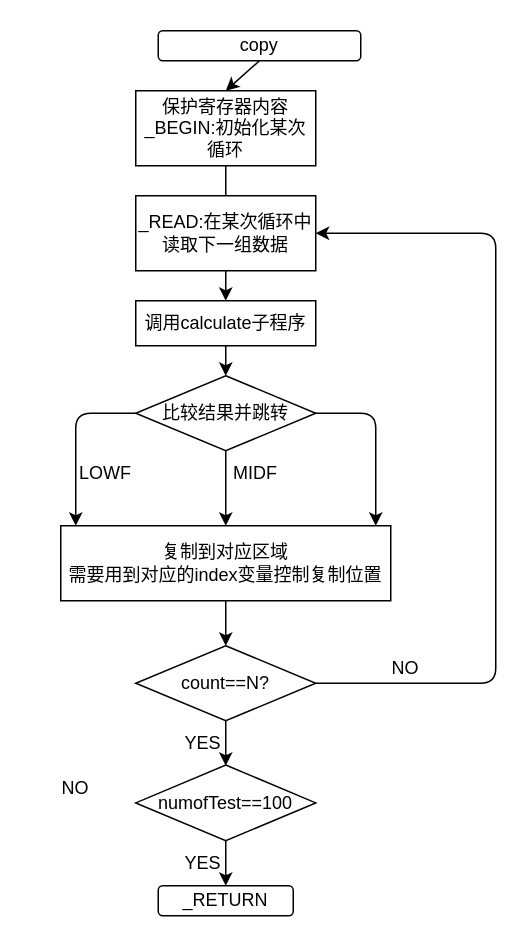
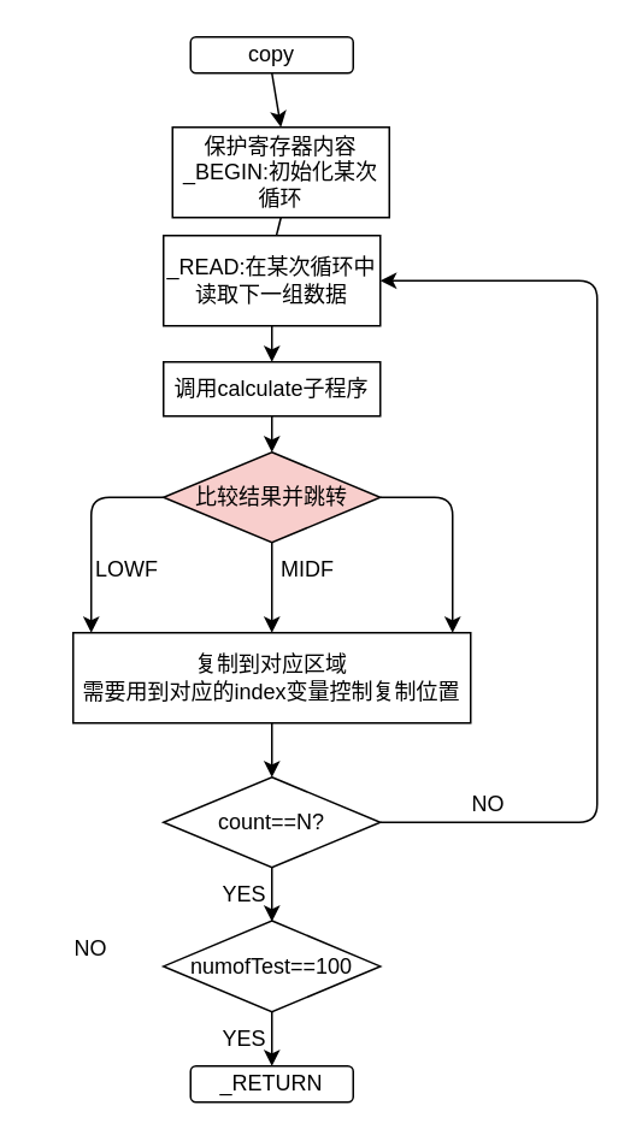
  <mxCell id="0" />
  <mxCell id="1" parent="0" />
  <mxCell id="2" value="YES" style="text;html=1;strokeColor=none;fillColor=none;align=center;verticalAlign=middle;whiteSpace=wrap;rounded=0;" vertex="1" parent="1"><mxGeometry x="105" y="560" width="60" height="30" as="geometry" /></mxCell>
  <mxCell id="3" style="edgeStyle=none;html=1;exitX=0.5;exitY=1;exitDx=0;exitDy=0;entryX=0.5;entryY=0;entryDx=0;entryDy=0;" parent="1" source="4" target="6" edge="1"><mxGeometry relative="1" as="geometry"><mxPoint x="150" y="110" as="targetPoint" /></mxGeometry></mxCell>
- <mxCell id="4" value="copy" style="rounded=1;whiteSpace=wrap;html=1;" parent="1" vertex="1"><mxGeometry x="105" y="20" width="135" height="20" as="geometry" /></mxCell>
+ <mxCell id="4" value="copy" style="rounded=1;whiteSpace=wrap;html=1;" parent="1" vertex="1"><mxGeometry x="105" y="20" width="90" height="20" as="geometry" /></mxCell>
  <mxCell id="5" style="edgeStyle=none;html=1;exitX=0.5;exitY=1;exitDx=0;exitDy=0;" parent="1" source="6" edge="1"><mxGeometry relative="1" as="geometry"><mxPoint x="150" y="140" as="targetPoint" /></mxGeometry></mxCell>
- <mxCell id="6" value="保护寄存器内容&lt;br&gt;_BEGIN:初始化某次循环" style="rounded=0;whiteSpace=wrap;html=1;" parent="1" vertex="1"><mxGeometry x="90" y="60" width="120" height="50" as="geometry" /></mxCell>
+ <mxCell id="6" value="保护寄存器内容&lt;br&gt;_BEGIN:初始化某次循环" style="rounded=0;whiteSpace=wrap;html=1;" parent="1" vertex="1"><mxGeometry x="95" y="70" width="120" height="50" as="geometry" /></mxCell>
  <mxCell id="7" style="edgeStyle=none;html=1;exitX=0.5;exitY=1;exitDx=0;exitDy=0;" edge="1" parent="1" source="8"><mxGeometry relative="1" as="geometry"><mxPoint x="150" y="200" as="targetPoint" /></mxGeometry></mxCell>
  <mxCell id="8" value="_READ:在某次循环中读取下一组数据" style="rounded=0;whiteSpace=wrap;html=1;" vertex="1" parent="1"><mxGeometry x="90" y="130" width="120" height="50" as="geometry" /></mxCell>
  <mxCell id="9" style="edgeStyle=none;html=1;" edge="1" parent="1" source="10"><mxGeometry relative="1" as="geometry"><mxPoint x="150" y="250" as="targetPoint" /></mxGeometry></mxCell>
  <mxCell id="10" value="调用calculate子程序" style="rounded=0;whiteSpace=wrap;html=1;" vertex="1" parent="1"><mxGeometry x="90" y="200" width="120" height="30" as="geometry" /></mxCell>
  <mxCell id="11" style="edgeStyle=none;html=1;exitX=0;exitY=0.5;exitDx=0;exitDy=0;" edge="1" parent="1" source="14"><mxGeometry relative="1" as="geometry"><mxPoint x="50" y="350" as="targetPoint" /><Array as="points"><mxPoint x="50" y="275" /></Array></mxGeometry></mxCell>
  <mxCell id="12" style="edgeStyle=none;html=1;exitX=0.5;exitY=1;exitDx=0;exitDy=0;" edge="1" parent="1" source="14"><mxGeometry relative="1" as="geometry"><mxPoint x="150" y="350" as="targetPoint" /></mxGeometry></mxCell>
  <mxCell id="13" style="edgeStyle=none;html=1;exitX=1;exitY=0.5;exitDx=0;exitDy=0;" edge="1" parent="1" source="14"><mxGeometry relative="1" as="geometry"><mxPoint x="250" y="350" as="targetPoint" /><Array as="points"><mxPoint x="250" y="275" /></Array></mxGeometry></mxCell>
- <mxCell id="14" value="&lt;span&gt;比较结果并跳转&lt;/span&gt;" style="rhombus;whiteSpace=wrap;html=1;" vertex="1" parent="1"><mxGeometry x="90" y="250" width="120" height="50" as="geometry" /></mxCell>
+ <mxCell id="14" value="&lt;span&gt;比较结果并跳转&lt;/span&gt;" style="rhombus;whiteSpace=wrap;html=1;fillColor=#f8cecc;" vertex="1" parent="1"><mxGeometry x="90" y="250" width="120" height="50" as="geometry" /></mxCell>
  <mxCell id="15" value="LOWF" style="text;html=1;strokeColor=none;fillColor=none;align=center;verticalAlign=middle;whiteSpace=wrap;rounded=0;" vertex="1" parent="1"><mxGeometry x="40" y="300" width="60" height="30" as="geometry" /></mxCell>
  <mxCell id="16" value="MIDF" style="text;html=1;strokeColor=none;fillColor=none;align=center;verticalAlign=middle;whiteSpace=wrap;rounded=0;" vertex="1" parent="1"><mxGeometry x="140" y="300" width="60" height="30" as="geometry" /></mxCell>
  <mxCell id="17" style="edgeStyle=none;html=1;" edge="1" parent="1" source="18"><mxGeometry relative="1" as="geometry"><mxPoint x="150" y="430" as="targetPoint" /></mxGeometry></mxCell>
  <mxCell id="18" value="复制到对应区域&lt;br&gt;需要用到对应的index变量控制复制位置" style="rounded=0;whiteSpace=wrap;html=1;" vertex="1" parent="1"><mxGeometry x="40" y="350" width="220" height="50" as="geometry" /></mxCell>
  <mxCell id="19" style="edgeStyle=none;html=1;entryX=1;entryY=0.5;entryDx=0;entryDy=0;" edge="1" parent="1" source="21" target="8"><mxGeometry relative="1" as="geometry"><Array as="points"><mxPoint x="330" y="455" /><mxPoint x="330" y="155" /></Array></mxGeometry></mxCell>
  <mxCell id="20" style="edgeStyle=none;html=1;exitX=0.5;exitY=1;exitDx=0;exitDy=0;" edge="1" parent="1" source="21"><mxGeometry relative="1" as="geometry"><mxPoint x="150" y="510" as="targetPoint" /></mxGeometry></mxCell>
  <mxCell id="21" value="count==N?" style="rhombus;whiteSpace=wrap;html=1;" vertex="1" parent="1"><mxGeometry x="90" y="430" width="120" height="50" as="geometry" /></mxCell>
  <mxCell id="22" value="NO" style="text;html=1;strokeColor=none;fillColor=none;align=center;verticalAlign=middle;whiteSpace=wrap;rounded=0;" vertex="1" parent="1"><mxGeometry x="240" y="430" width="60" height="30" as="geometry" /></mxCell>
  <mxCell id="23" style="edgeStyle=none;html=1;" edge="1" parent="1" source="24"><mxGeometry relative="1" as="geometry"><mxPoint x="150" y="590" as="targetPoint" /></mxGeometry></mxCell>
  <mxCell id="24" value="numofTest==100" style="rhombus;whiteSpace=wrap;html=1;" vertex="1" parent="1"><mxGeometry x="90" y="509.5" width="120" height="50.5" as="geometry" /></mxCell>
  <mxCell id="25" value="YES" style="text;html=1;strokeColor=none;fillColor=none;align=center;verticalAlign=middle;whiteSpace=wrap;rounded=0;" vertex="1" parent="1"><mxGeometry x="105" y="480" width="60" height="30" as="geometry" /></mxCell>
  <mxCell id="26" value="NO" style="text;html=1;strokeColor=none;fillColor=none;align=center;verticalAlign=middle;whiteSpace=wrap;rounded=0;" vertex="1" parent="1"><mxGeometry x="20" y="510" width="60" height="30" as="geometry" /></mxCell>
  <mxCell id="27" value="_RETURN" style="rounded=1;whiteSpace=wrap;html=1;" vertex="1" parent="1"><mxGeometry x="105" y="590" width="90" height="20" as="geometry" /></mxCell>
